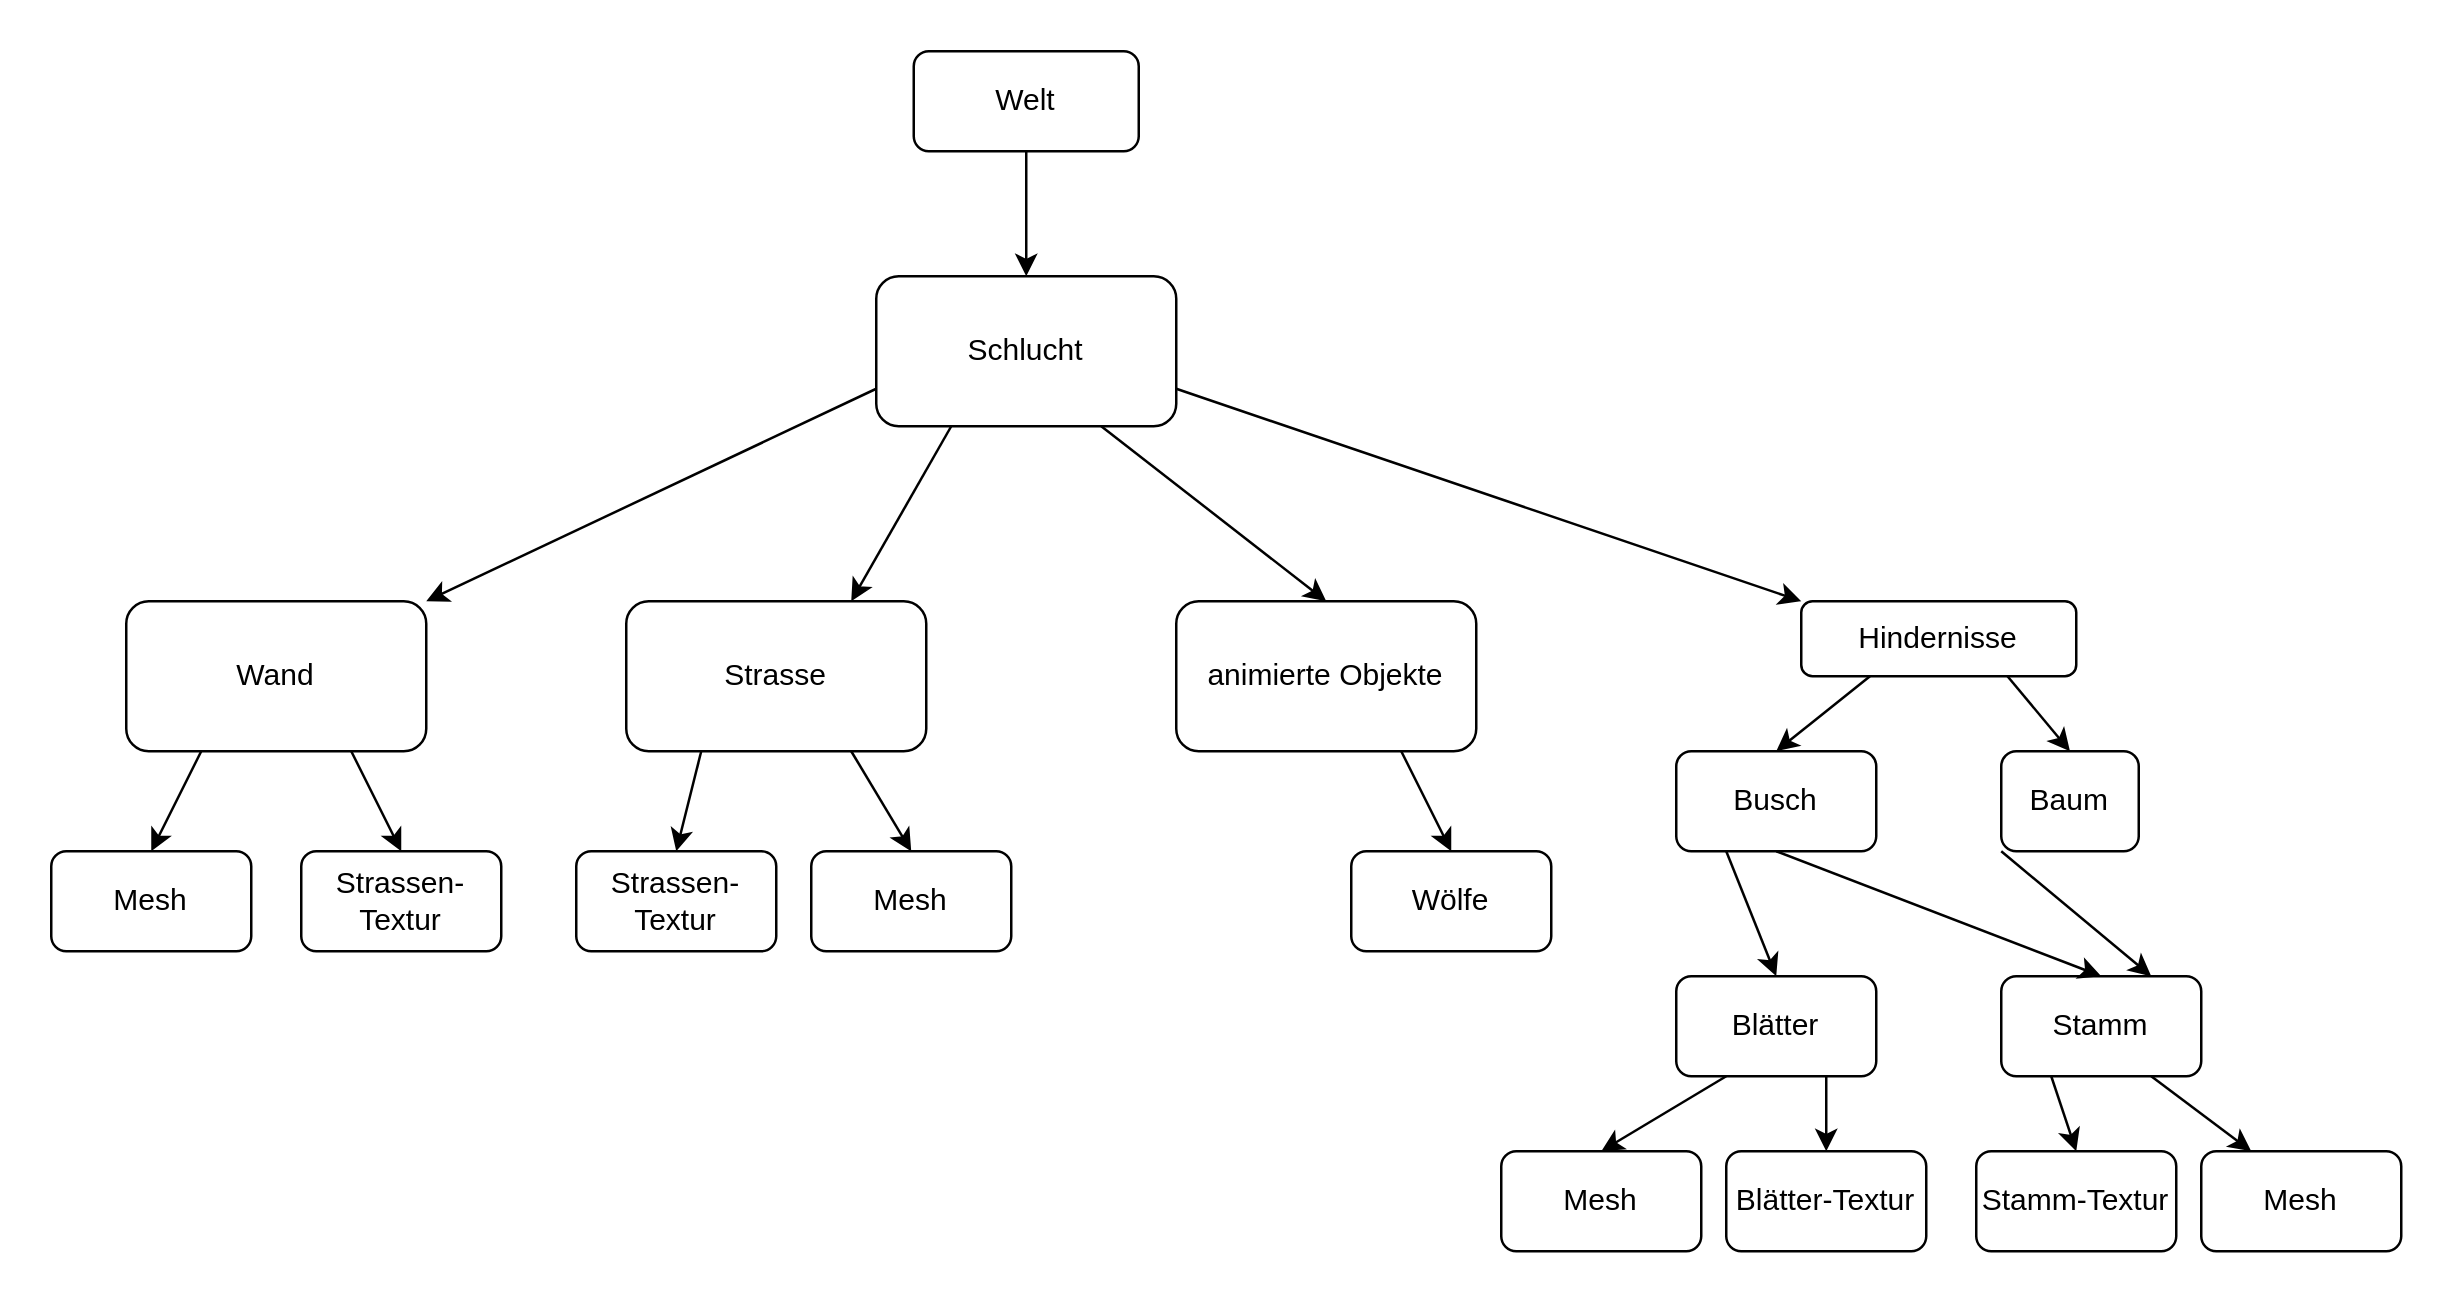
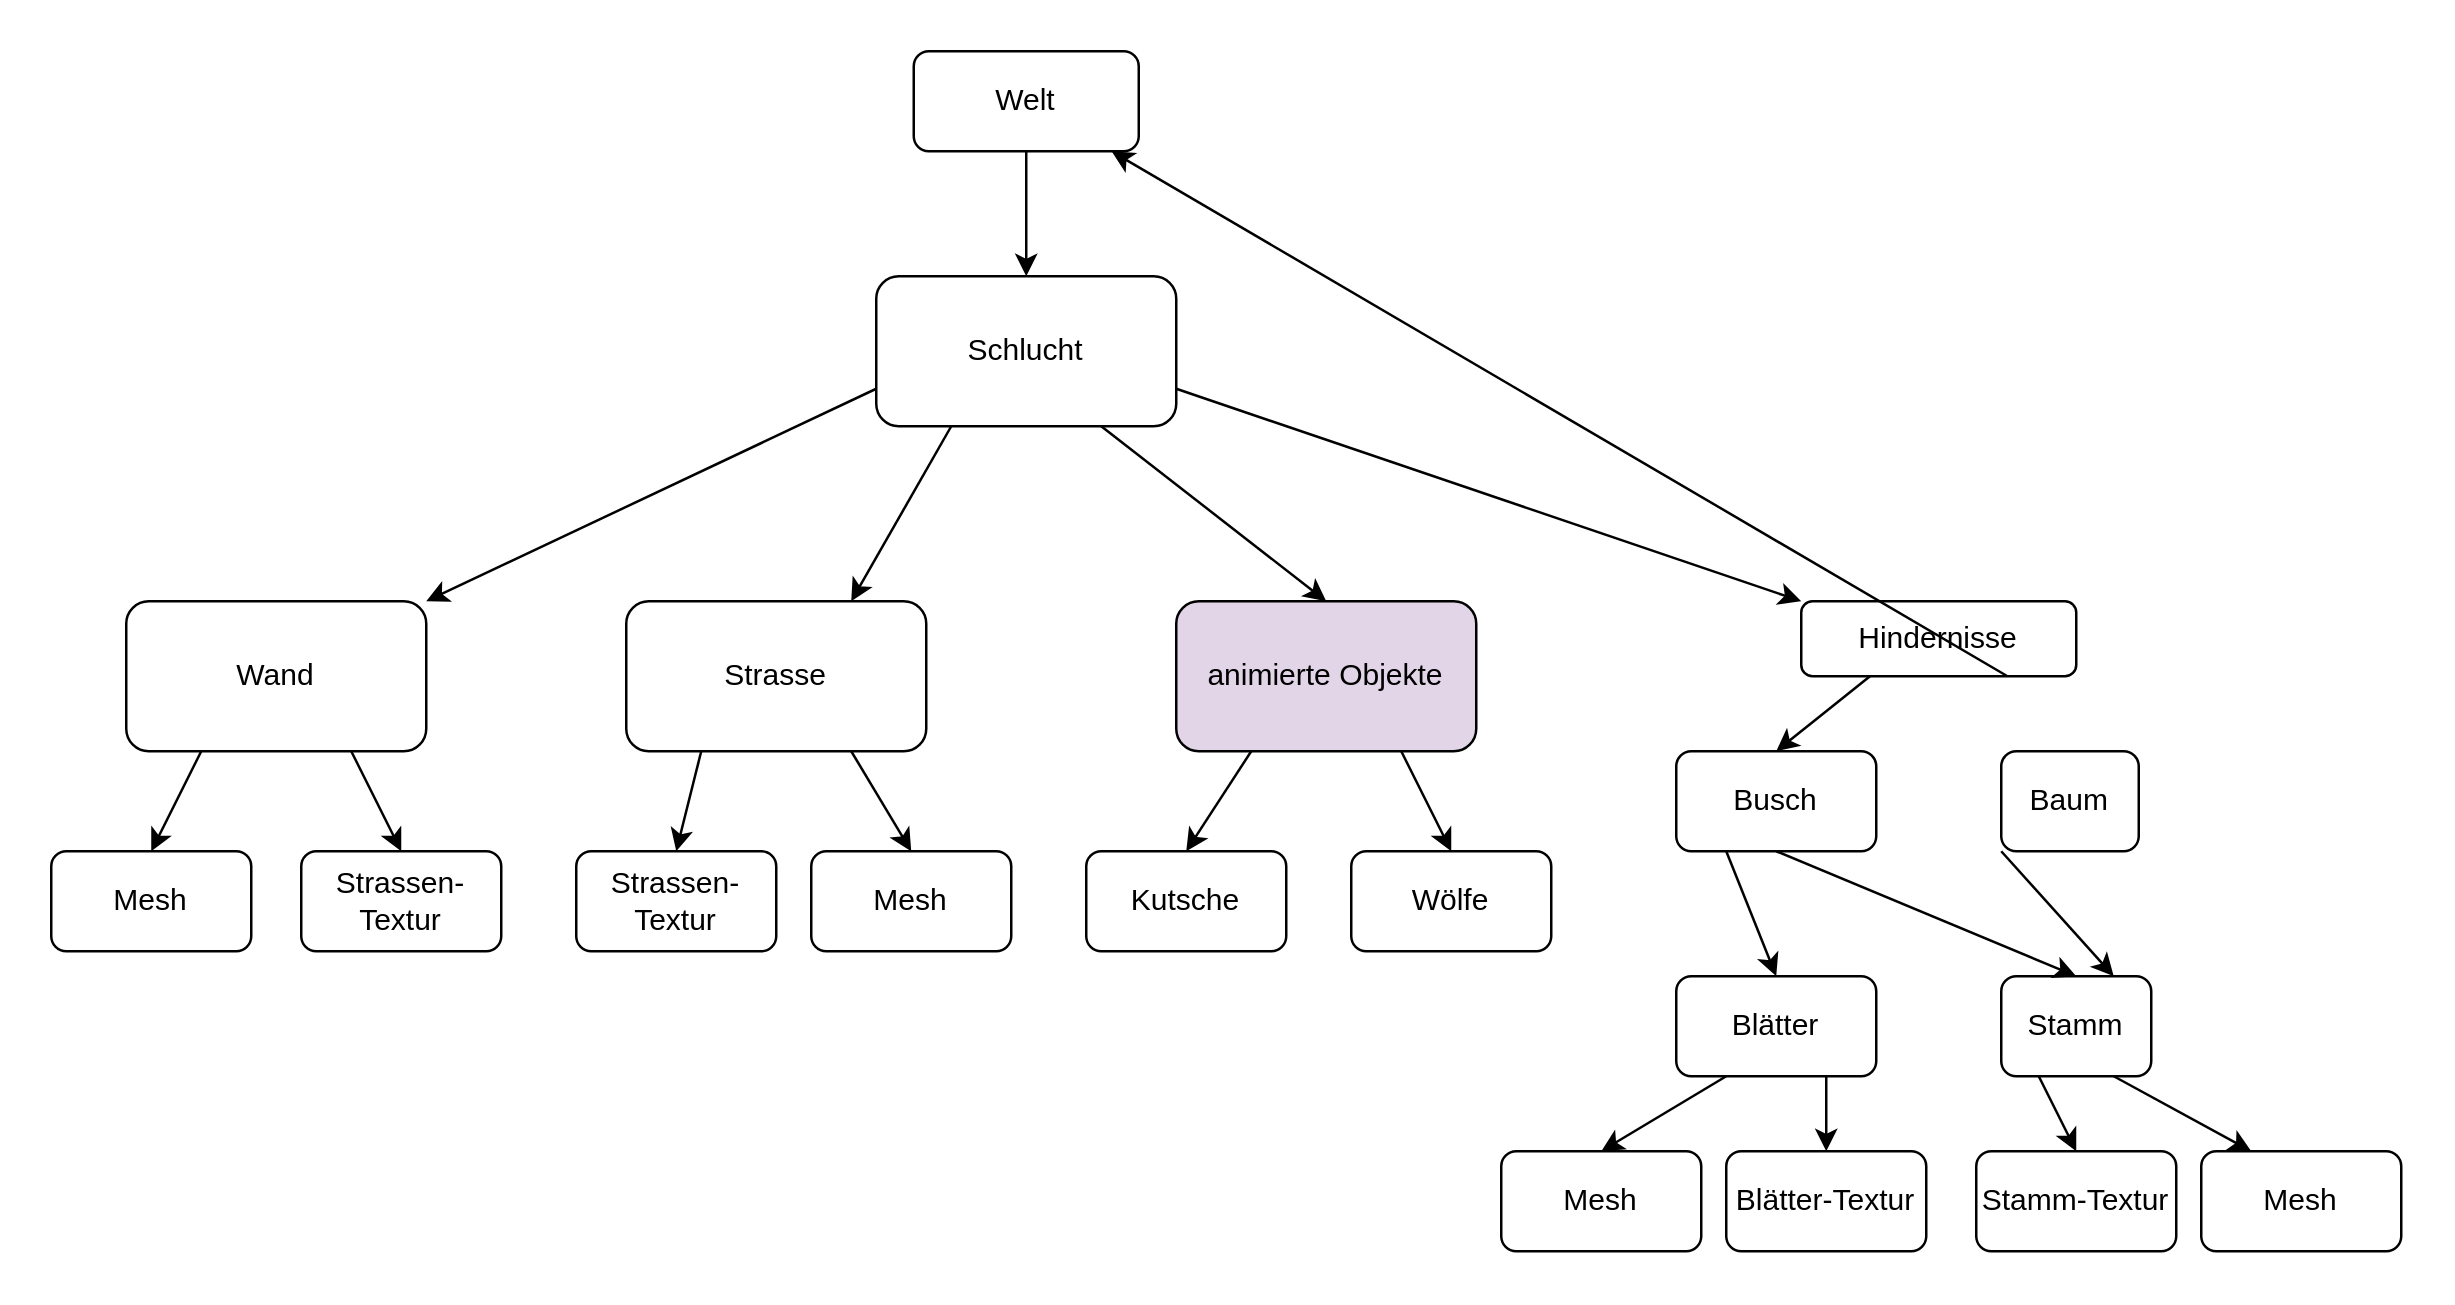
  <mxCell id="0" />
  <mxCell id="1" parent="0" />
  <mxCell id="2" value="Welt" style="rounded=1;whiteSpace=wrap;html=1;" vertex="1" parent="1"><mxGeometry x="365" y="20" width="90" height="40" as="geometry" /></mxCell>
  <mxCell id="3" value="Schlucht" style="rounded=1;whiteSpace=wrap;html=1;" vertex="1" parent="1"><mxGeometry x="350" y="110" width="120" height="60" as="geometry" /></mxCell>
  <mxCell id="4" value="Wand" style="whiteSpace=wrap;html=1;rounded=1;" vertex="1" parent="1"><mxGeometry x="50" y="240" width="120" height="60" as="geometry" /></mxCell>
  <mxCell id="5" value="Strasse" style="rounded=1;whiteSpace=wrap;html=1;" vertex="1" parent="1"><mxGeometry x="250" y="240" width="120" height="60" as="geometry" /></mxCell>
- <mxCell id="6" value="animierte Objekte" style="rounded=1;whiteSpace=wrap;html=1;" vertex="1" parent="1"><mxGeometry x="470" y="240" width="120" height="60" as="geometry" /></mxCell>
+ <mxCell id="6" value="animierte Objekte" style="rounded=1;whiteSpace=wrap;html=1;fillColor=#e1d5e7;" vertex="1" parent="1"><mxGeometry x="470" y="240" width="120" height="60" as="geometry" /></mxCell>
  <mxCell id="7" value="" style="endArrow=classic;html=1;rounded=0;entryX=0.5;entryY=0;entryDx=0;entryDy=0;exitX=0.5;exitY=1;exitDx=0;exitDy=0;" edge="1" parent="1" source="2" target="3"><mxGeometry width="50" height="50" relative="1" as="geometry"><mxPoint x="380" y="300" as="sourcePoint" /><mxPoint x="430" y="250" as="targetPoint" /></mxGeometry></mxCell>
  <mxCell id="8" value="Hindernisse" style="rounded=1;whiteSpace=wrap;html=1;" vertex="1" parent="1"><mxGeometry x="720" y="240" width="110" height="30" as="geometry" /></mxCell>
  <mxCell id="9" value="" style="endArrow=classic;html=1;rounded=0;entryX=0;entryY=0;entryDx=0;entryDy=0;exitX=1;exitY=0.75;exitDx=0;exitDy=0;" edge="1" parent="1" source="3" target="8"><mxGeometry width="50" height="50" relative="1" as="geometry"><mxPoint x="380" y="300" as="sourcePoint" /><mxPoint x="430" y="250" as="targetPoint" /></mxGeometry></mxCell>
  <mxCell id="10" value="" style="endArrow=classic;html=1;rounded=0;entryX=0.5;entryY=0;entryDx=0;entryDy=0;exitX=0.75;exitY=1;exitDx=0;exitDy=0;" edge="1" parent="1" source="3" target="6"><mxGeometry width="50" height="50" relative="1" as="geometry"><mxPoint x="380" y="300" as="sourcePoint" /><mxPoint x="430" y="250" as="targetPoint" /></mxGeometry></mxCell>
  <mxCell id="11" value="" style="endArrow=classic;html=1;rounded=0;entryX=0.75;entryY=0;entryDx=0;entryDy=0;exitX=0.25;exitY=1;exitDx=0;exitDy=0;" edge="1" parent="1" source="3" target="5"><mxGeometry width="50" height="50" relative="1" as="geometry"><mxPoint x="380" y="300" as="sourcePoint" /><mxPoint x="430" y="250" as="targetPoint" /></mxGeometry></mxCell>
  <mxCell id="12" value="" style="endArrow=classic;html=1;rounded=0;entryX=1;entryY=0;entryDx=0;entryDy=0;exitX=0;exitY=0.75;exitDx=0;exitDy=0;" edge="1" parent="1" source="3" target="4"><mxGeometry width="50" height="50" relative="1" as="geometry"><mxPoint x="380" y="300" as="sourcePoint" /><mxPoint x="430" y="250" as="targetPoint" /></mxGeometry></mxCell>
  <mxCell id="13" value="Baum" style="rounded=1;whiteSpace=wrap;html=1;" vertex="1" parent="1"><mxGeometry x="800" y="300" width="55" height="40" as="geometry" /></mxCell>
  <mxCell id="14" value="Busch" style="rounded=1;whiteSpace=wrap;html=1;" vertex="1" parent="1"><mxGeometry x="670" y="300" width="80" height="40" as="geometry" /></mxCell>
  <mxCell id="15" value="Blätter" style="rounded=1;whiteSpace=wrap;html=1;" vertex="1" parent="1"><mxGeometry x="670" y="390" width="80" height="40" as="geometry" /></mxCell>
- <mxCell id="16" value="Stamm" style="rounded=1;whiteSpace=wrap;html=1;" vertex="1" parent="1"><mxGeometry x="800" y="390" width="80" height="40" as="geometry" /></mxCell>
+ <mxCell id="16" value="Stamm" style="rounded=1;whiteSpace=wrap;html=1;" vertex="1" parent="1"><mxGeometry x="800" y="390" width="60" height="40" as="geometry" /></mxCell>
  <mxCell id="17" value="Stamm-Textur" style="rounded=1;whiteSpace=wrap;html=1;" vertex="1" parent="1"><mxGeometry x="790" y="460" width="80" height="40" as="geometry" /></mxCell>
  <mxCell id="18" value="Mesh" style="rounded=1;whiteSpace=wrap;html=1;" vertex="1" parent="1"><mxGeometry x="880" y="460" width="80" height="40" as="geometry" /></mxCell>
  <mxCell id="19" value="Mesh" style="rounded=1;whiteSpace=wrap;html=1;" vertex="1" parent="1"><mxGeometry x="600" y="460" width="80" height="40" as="geometry" /></mxCell>
  <mxCell id="20" value="Blätter-Textur" style="rounded=1;whiteSpace=wrap;html=1;" vertex="1" parent="1"><mxGeometry x="690" y="460" width="80" height="40" as="geometry" /></mxCell>
  <mxCell id="21" value="" style="endArrow=classic;html=1;rounded=0;exitX=0.5;exitY=1;exitDx=0;exitDy=0;entryX=0.5;entryY=0;entryDx=0;entryDy=0;" edge="1" parent="1" source="14" target="16"><mxGeometry width="50" height="50" relative="1" as="geometry"><mxPoint x="745" y="390" as="sourcePoint" /><mxPoint x="795" y="340" as="targetPoint" /></mxGeometry></mxCell>
  <mxCell id="22" value="" style="endArrow=classic;html=1;rounded=0;entryX=0.5;entryY=0;entryDx=0;entryDy=0;exitX=0.25;exitY=1;exitDx=0;exitDy=0;" edge="1" parent="1" source="14" target="15"><mxGeometry width="50" height="50" relative="1" as="geometry"><mxPoint x="500" y="440" as="sourcePoint" /><mxPoint x="550" y="390" as="targetPoint" /></mxGeometry></mxCell>
  <mxCell id="23" value="" style="endArrow=classic;html=1;rounded=0;exitX=0;exitY=1;exitDx=0;exitDy=0;entryX=0.75;entryY=0;entryDx=0;entryDy=0;" edge="1" parent="1" source="13" target="16"><mxGeometry width="50" height="50" relative="1" as="geometry"><mxPoint x="500" y="440" as="sourcePoint" /><mxPoint x="550" y="390" as="targetPoint" /></mxGeometry></mxCell>
  <mxCell id="24" value="" style="endArrow=classic;html=1;rounded=0;entryX=0.5;entryY=0;entryDx=0;entryDy=0;exitX=0.25;exitY=1;exitDx=0;exitDy=0;" edge="1" parent="1" source="15" target="19"><mxGeometry width="50" height="50" relative="1" as="geometry"><mxPoint x="500" y="440" as="sourcePoint" /><mxPoint x="550" y="390" as="targetPoint" /></mxGeometry></mxCell>
  <mxCell id="25" value="" style="endArrow=classic;html=1;rounded=0;entryX=0.5;entryY=0;entryDx=0;entryDy=0;exitX=0.75;exitY=1;exitDx=0;exitDy=0;" edge="1" parent="1" source="15" target="20"><mxGeometry width="50" height="50" relative="1" as="geometry"><mxPoint x="500" y="440" as="sourcePoint" /><mxPoint x="550" y="390" as="targetPoint" /></mxGeometry></mxCell>
  <mxCell id="26" value="" style="endArrow=classic;html=1;rounded=0;exitX=0.75;exitY=1;exitDx=0;exitDy=0;entryX=0.25;entryY=0;entryDx=0;entryDy=0;" edge="1" parent="1" source="16" target="18"><mxGeometry width="50" height="50" relative="1" as="geometry"><mxPoint x="500" y="440" as="sourcePoint" /><mxPoint x="550" y="390" as="targetPoint" /></mxGeometry></mxCell>
  <mxCell id="27" value="" style="endArrow=classic;html=1;rounded=0;entryX=0.5;entryY=0;entryDx=0;entryDy=0;exitX=0.25;exitY=1;exitDx=0;exitDy=0;" edge="1" parent="1" source="16" target="17"><mxGeometry width="50" height="50" relative="1" as="geometry"><mxPoint x="400" y="440" as="sourcePoint" /><mxPoint x="450" y="390" as="targetPoint" /></mxGeometry></mxCell>
  <mxCell id="28" value="" style="endArrow=classic;html=1;rounded=0;entryX=0.5;entryY=0;entryDx=0;entryDy=0;exitX=0.25;exitY=1;exitDx=0;exitDy=0;" edge="1" parent="1" source="8" target="14"><mxGeometry width="50" height="50" relative="1" as="geometry"><mxPoint x="510" y="490" as="sourcePoint" /><mxPoint x="560" y="440" as="targetPoint" /></mxGeometry></mxCell>
- <mxCell id="29" value="" style="endArrow=classic;html=1;rounded=0;exitX=0.75;exitY=1;exitDx=0;exitDy=0;entryX=0.5;entryY=0;entryDx=0;entryDy=0;" edge="1" parent="1" source="8" target="13"><mxGeometry width="50" height="50" relative="1" as="geometry"><mxPoint x="510" y="490" as="sourcePoint" /><mxPoint x="560" y="440" as="targetPoint" /></mxGeometry></mxCell>
+ <mxCell id="29" value="" style="endArrow=classic;html=1;rounded=0;exitX=0.75;exitY=1;exitDx=0;exitDy=0;" edge="1" parent="1" source="8" target="2"><mxGeometry width="50" height="50" relative="1" as="geometry"><mxPoint x="510" y="490" as="sourcePoint" /><mxPoint x="560" y="440" as="targetPoint" /></mxGeometry></mxCell>
  <mxCell id="30" value="Strassen-Textur" style="rounded=1;whiteSpace=wrap;html=1;" vertex="1" parent="1"><mxGeometry x="230" y="340" width="80" height="40" as="geometry" /></mxCell>
  <mxCell id="31" value="Mesh" style="rounded=1;whiteSpace=wrap;html=1;" vertex="1" parent="1"><mxGeometry x="324" y="340" width="80" height="40" as="geometry" /></mxCell>
  <mxCell id="32" value="" style="endArrow=classic;html=1;rounded=0;exitX=0.75;exitY=1;exitDx=0;exitDy=0;entryX=0.5;entryY=0;entryDx=0;entryDy=0;" edge="1" parent="1" source="5" target="31"><mxGeometry width="50" height="50" relative="1" as="geometry"><mxPoint x="420" y="410" as="sourcePoint" /><mxPoint x="470" y="360" as="targetPoint" /></mxGeometry></mxCell>
  <mxCell id="33" value="" style="endArrow=classic;html=1;rounded=0;exitX=0.25;exitY=1;exitDx=0;exitDy=0;entryX=0.5;entryY=0;entryDx=0;entryDy=0;" edge="1" parent="1" source="5" target="30"><mxGeometry width="50" height="50" relative="1" as="geometry"><mxPoint x="420" y="410" as="sourcePoint" /><mxPoint x="470" y="360" as="targetPoint" /></mxGeometry></mxCell>
+ <mxCell id="34" value="Kutsche" style="rounded=1;whiteSpace=wrap;html=1;" vertex="1" parent="1"><mxGeometry x="434" y="340" width="80" height="40" as="geometry" /></mxCell>
  <mxCell id="35" value="Wölfe" style="rounded=1;whiteSpace=wrap;html=1;" vertex="1" parent="1"><mxGeometry x="540" y="340" width="80" height="40" as="geometry" /></mxCell>
+ <mxCell id="36" value="" style="endArrow=classic;html=1;rounded=0;exitX=0.25;exitY=1;exitDx=0;exitDy=0;entryX=0.5;entryY=0;entryDx=0;entryDy=0;" edge="1" parent="1" source="6" target="34"><mxGeometry width="50" height="50" relative="1" as="geometry"><mxPoint x="420" y="410" as="sourcePoint" /><mxPoint x="470" y="360" as="targetPoint" /></mxGeometry></mxCell>
  <mxCell id="37" value="" style="endArrow=classic;html=1;rounded=0;entryX=0.5;entryY=0;entryDx=0;entryDy=0;exitX=0.75;exitY=1;exitDx=0;exitDy=0;" edge="1" parent="1" source="6" target="35"><mxGeometry width="50" height="50" relative="1" as="geometry"><mxPoint x="420" y="410" as="sourcePoint" /><mxPoint x="470" y="360" as="targetPoint" /></mxGeometry></mxCell>
  <mxCell id="38" value="Mesh" style="rounded=1;whiteSpace=wrap;html=1;" vertex="1" parent="1"><mxGeometry x="20" y="340" width="80" height="40" as="geometry" /></mxCell>
  <mxCell id="39" value="Strassen-Textur" style="rounded=1;whiteSpace=wrap;html=1;" vertex="1" parent="1"><mxGeometry x="120" y="340" width="80" height="40" as="geometry" /></mxCell>
  <mxCell id="40" value="" style="endArrow=classic;html=1;rounded=0;exitX=0.75;exitY=1;exitDx=0;exitDy=0;entryX=0.5;entryY=0;entryDx=0;entryDy=0;" edge="1" parent="1" source="4" target="39"><mxGeometry width="50" height="50" relative="1" as="geometry"><mxPoint x="420" y="410" as="sourcePoint" /><mxPoint x="470" y="360" as="targetPoint" /></mxGeometry></mxCell>
  <mxCell id="41" value="" style="endArrow=classic;html=1;rounded=0;exitX=0.25;exitY=1;exitDx=0;exitDy=0;entryX=0.5;entryY=0;entryDx=0;entryDy=0;" edge="1" parent="1" source="4" target="38"><mxGeometry width="50" height="50" relative="1" as="geometry"><mxPoint x="420" y="410" as="sourcePoint" /><mxPoint x="470" y="360" as="targetPoint" /></mxGeometry></mxCell>
